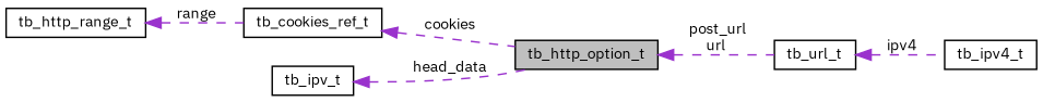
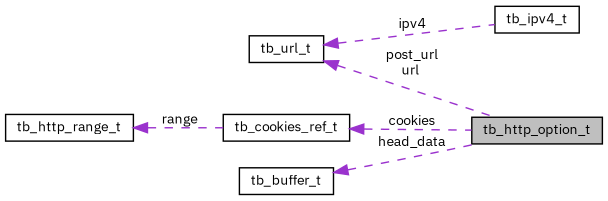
  digraph {
    fontname="IBM Plex Sans"
    rankdir=LR
    node [color=black fillcolor=white fontname="IBM Plex Sans" fontsize=10 shape=record style=filled]
    edge [color=darkorchid3 dir=back fontname="IBM Plex Sans" fontsize=10 labelfontname=CourierNew labelfontsize=10 style=dashed]
    n1 [fillcolor=grey75 fontcolor=black height=0.2 label=tb_http_option_t width=0.4]
    n2 [height=0.2 label=tb_url_t width=0.4]
    n3 [height=0.2 label=tb_ipv4_t width=0.4]
    n4 [height=0.2 label=tb_http_range_t width=0.4]
    n5 [height=0.2 label=tb_cookies_ref_t width=0.4]
-   n6 [height=0.2 label=tb_ipv_t width=0.4]
-   n1 -> n2 [label=" post_url\nurl"]
+   n6 [height=0.2 label=tb_buffer_t width=0.4]
+   n2 -> n1 [label=" post_url\nurl"]
    n2 -> n3 [label=" ipv4"]
    n4 -> n5 [label=" range"]
    n5 -> n1 [label=" cookies"]
    n6 -> n1 [label=" head_data"]
  }
